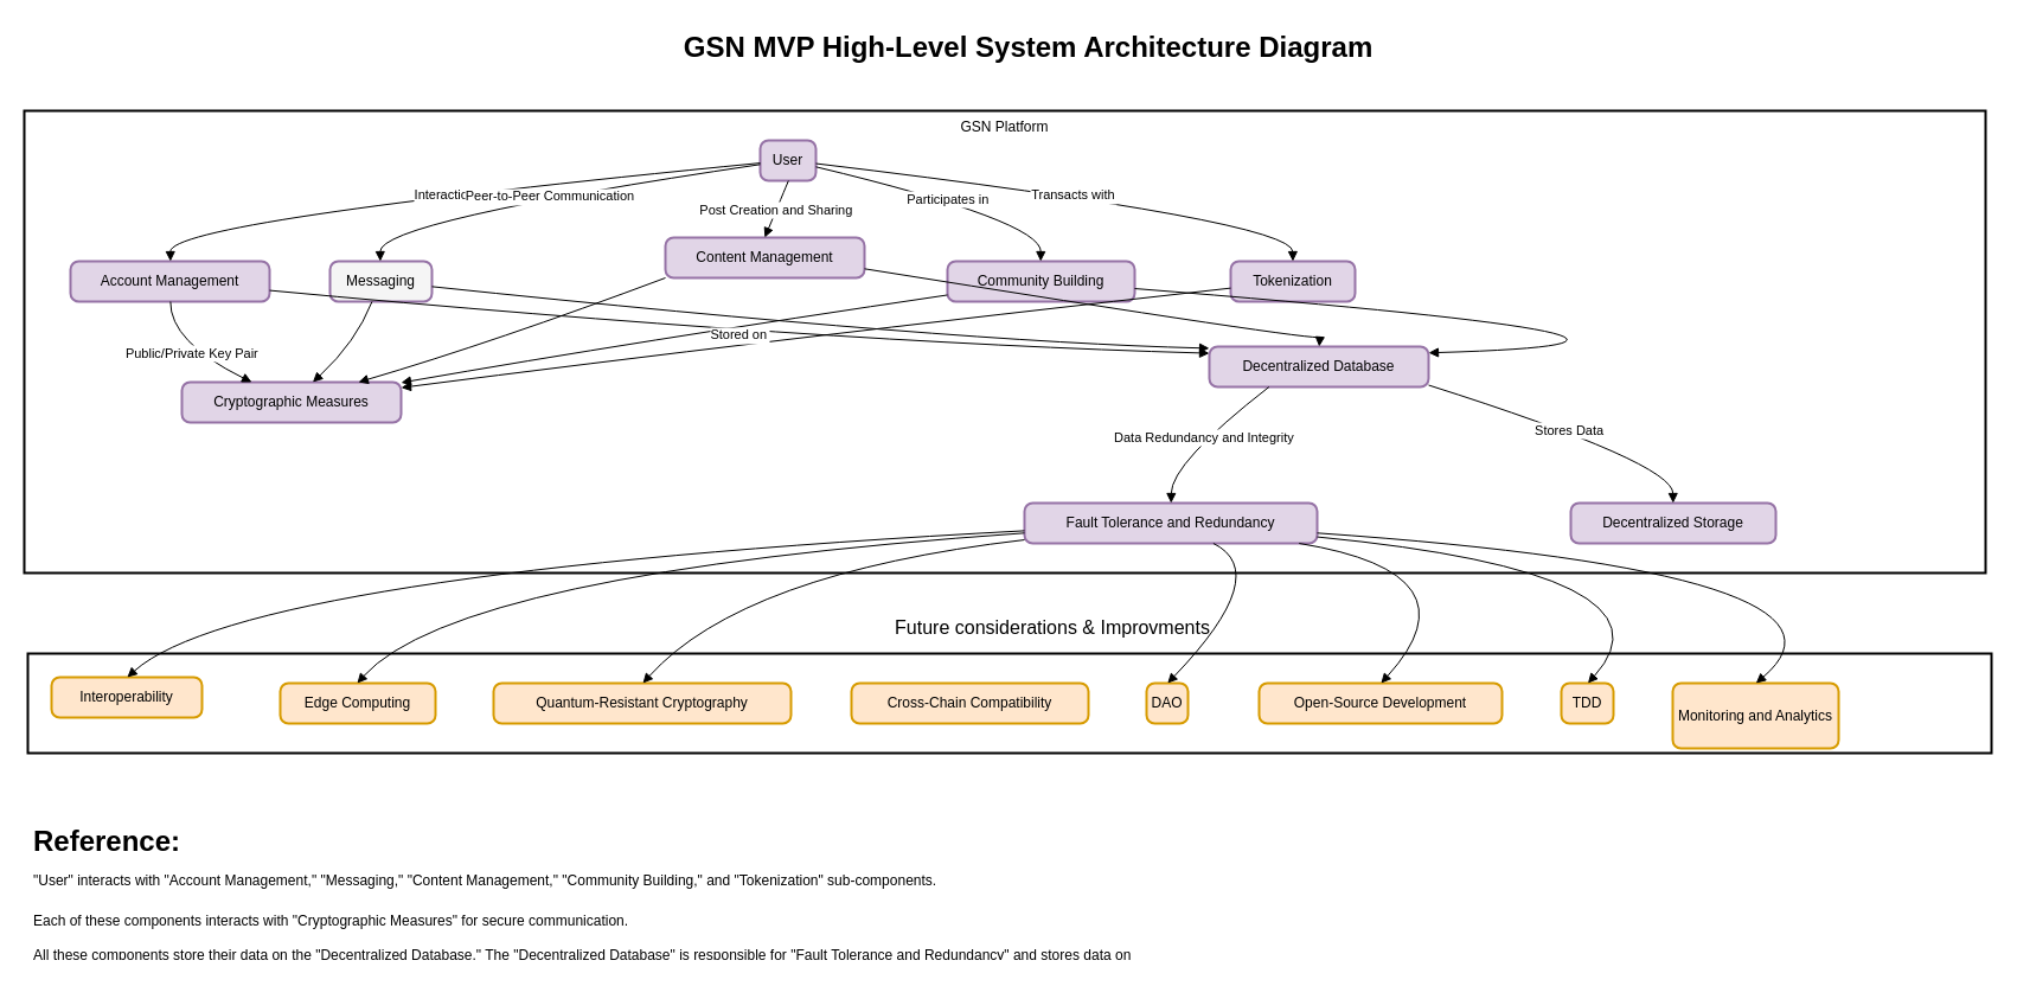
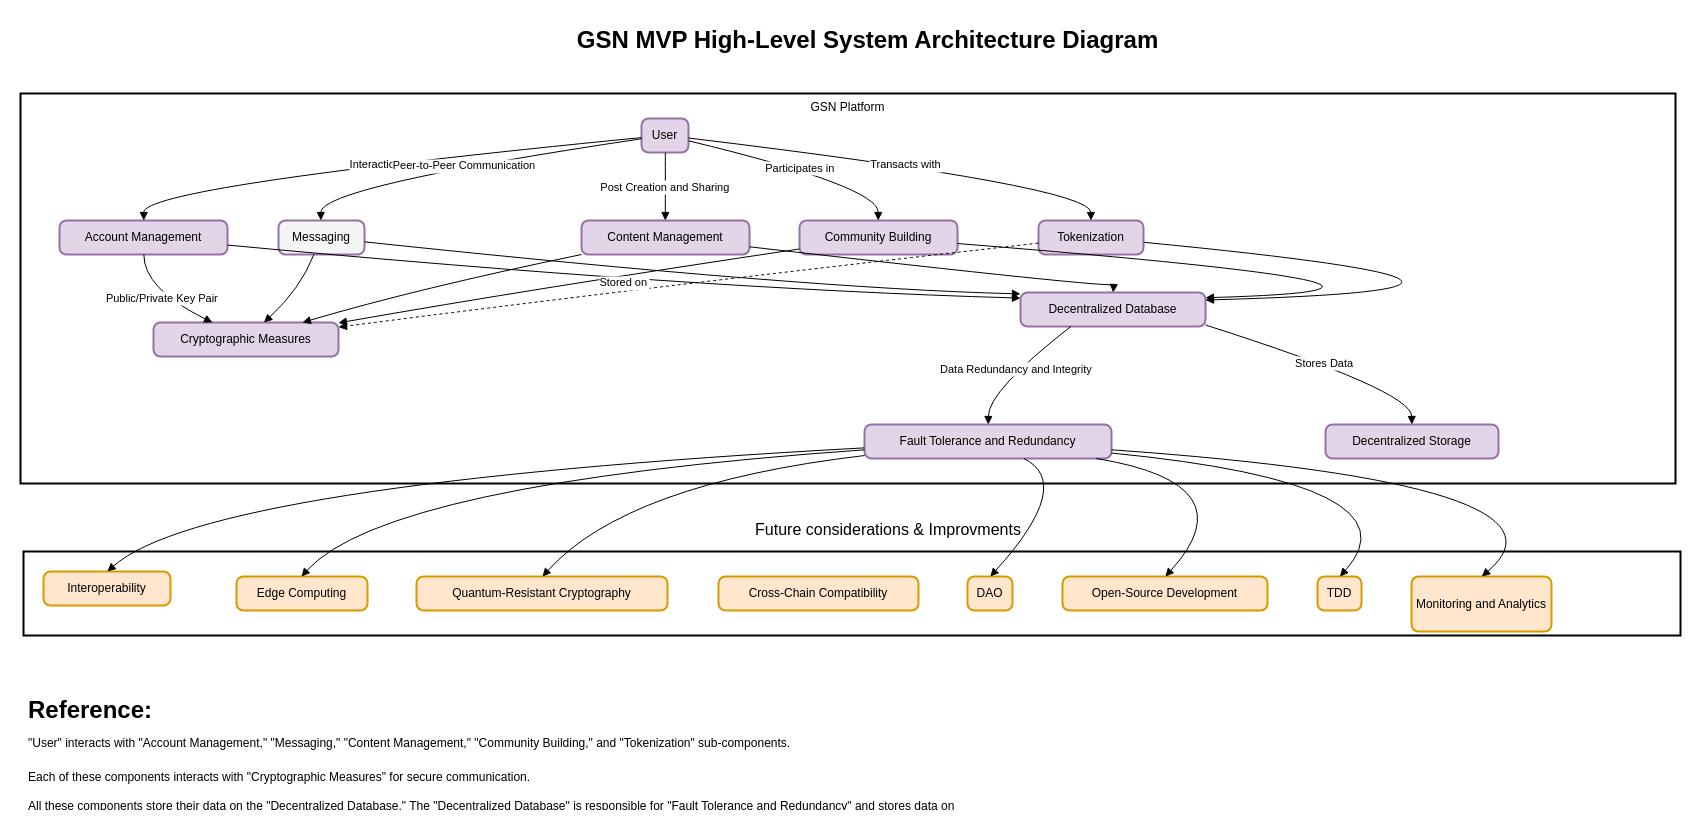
  <mxCell id="0" />
  <mxCell id="1" parent="0" />
  <mxCell id="2" value="" style="whiteSpace=wrap;strokeWidth=2;verticalAlign=top;shadow=0;" vertex="1" parent="1"><mxGeometry x="23" y="551" width="1657" height="84" as="geometry" /></mxCell>
  <mxCell id="3" value="Interoperability" style="rounded=1;absoluteArcSize=1;arcSize=14;whiteSpace=wrap;strokeWidth=2;shadow=0;fillColor=#ffe6cc;strokeColor=#d79b00;" vertex="1" parent="1"><mxGeometry x="43" y="571" width="127" height="34" as="geometry" /></mxCell>
  <mxCell id="4" value="Edge Computing" style="rounded=1;absoluteArcSize=1;arcSize=14;whiteSpace=wrap;strokeWidth=2;shadow=0;fillColor=#ffe6cc;strokeColor=#d79b00;" vertex="1" parent="1"><mxGeometry x="236" y="576" width="131" height="34" as="geometry" /></mxCell>
  <mxCell id="5" value="Quantum-Resistant Cryptography" style="rounded=1;absoluteArcSize=1;arcSize=14;whiteSpace=wrap;strokeWidth=2;shadow=0;fillColor=#ffe6cc;strokeColor=#d79b00;" vertex="1" parent="1"><mxGeometry x="416" y="576" width="251" height="34" as="geometry" /></mxCell>
  <mxCell id="6" value="Cross-Chain Compatibility" style="rounded=1;absoluteArcSize=1;arcSize=14;whiteSpace=wrap;strokeWidth=2;shadow=0;fillColor=#ffe6cc;strokeColor=#d79b00;" vertex="1" parent="1"><mxGeometry x="718" y="576" width="200" height="34" as="geometry" /></mxCell>
- <mxCell id="7" value="DAO" style="rounded=1;absoluteArcSize=1;arcSize=14;whiteSpace=wrap;strokeWidth=2;shadow=0;fillColor=#ffe6cc;strokeColor=#d79b00;" vertex="1" parent="1"><mxGeometry x="967" y="576" width="35" height="34" as="geometry" /></mxCell>
+ <mxCell id="7" value="DAO" style="rounded=1;absoluteArcSize=1;arcSize=14;whiteSpace=wrap;strokeWidth=2;shadow=0;fillColor=#ffe6cc;strokeColor=#d79b00;" vertex="1" parent="1"><mxGeometry x="967" y="576" width="45" height="34" as="geometry" /></mxCell>
  <mxCell id="8" value="Open-Source Development" style="rounded=1;absoluteArcSize=1;arcSize=14;whiteSpace=wrap;strokeWidth=2;shadow=0;fillColor=#ffe6cc;strokeColor=#d79b00;" vertex="1" parent="1"><mxGeometry x="1062" y="576" width="205" height="34" as="geometry" /></mxCell>
  <mxCell id="9" value="TDD" style="rounded=1;absoluteArcSize=1;arcSize=14;whiteSpace=wrap;strokeWidth=2;shadow=0;fillColor=#ffe6cc;strokeColor=#d79b00;" vertex="1" parent="1"><mxGeometry x="1317" y="576" width="44" height="34" as="geometry" /></mxCell>
  <mxCell id="10" value="Monitoring and Analytics" style="rounded=1;absoluteArcSize=1;arcSize=14;whiteSpace=wrap;strokeWidth=2;shadow=0;fillColor=#ffe6cc;strokeColor=#d79b00;" vertex="1" parent="1"><mxGeometry x="1411" y="576" width="140" height="55" as="geometry" /></mxCell>
  <mxCell id="11" value="GSN Platform" style="whiteSpace=wrap;strokeWidth=2;verticalAlign=top;shadow=0;" vertex="1" parent="1"><mxGeometry x="20" y="93" width="1655" height="390" as="geometry" /></mxCell>
  <mxCell id="12" value="Account Management" style="rounded=1;absoluteArcSize=1;arcSize=14;whiteSpace=wrap;strokeWidth=2;shadow=0;fillColor=#e1d5e7;strokeColor=#9673a6;" vertex="1" parent="1"><mxGeometry x="59" y="220" width="168" height="34" as="geometry" /></mxCell>
  <mxCell id="13" value="User" style="rounded=1;absoluteArcSize=1;arcSize=14;whiteSpace=wrap;strokeWidth=2;shadow=0;fillColor=#e1d5e7;strokeColor=#9673a6;" vertex="1" parent="1"><mxGeometry x="641" y="118" width="47" height="34" as="geometry" /></mxCell>
  <mxCell id="14" value="Cryptographic Measures" style="rounded=1;absoluteArcSize=1;arcSize=14;whiteSpace=wrap;strokeWidth=2;shadow=0;fillColor=#e1d5e7;strokeColor=#9673a6;" vertex="1" parent="1"><mxGeometry x="153" y="322" width="185" height="34" as="geometry" /></mxCell>
  <mxCell id="15" value="Messaging" style="rounded=1;absoluteArcSize=1;arcSize=14;whiteSpace=wrap;strokeWidth=2;shadow=0;fillColor=#f5f5f5;strokeColor=#9673a6;" vertex="1" parent="1"><mxGeometry x="278" y="220" width="86" height="34" as="geometry" /></mxCell>
- <mxCell id="16" value="Content Management" style="rounded=1;absoluteArcSize=1;arcSize=14;whiteSpace=wrap;strokeWidth=2;shadow=0;fillColor=#e1d5e7;strokeColor=#9673a6;" vertex="1" parent="1"><mxGeometry x="561" y="200" width="168" height="34" as="geometry" /></mxCell>
+ <mxCell id="16" value="Content Management" style="rounded=1;absoluteArcSize=1;arcSize=14;whiteSpace=wrap;strokeWidth=2;shadow=0;fillColor=#e1d5e7;strokeColor=#9673a6;" vertex="1" parent="1"><mxGeometry x="581" y="220" width="168" height="34" as="geometry" /></mxCell>
  <mxCell id="17" value="Community Building" style="rounded=1;absoluteArcSize=1;arcSize=14;whiteSpace=wrap;strokeWidth=2;shadow=0;fillColor=#e1d5e7;strokeColor=#9673a6;" vertex="1" parent="1"><mxGeometry x="799" y="220" width="158" height="34" as="geometry" /></mxCell>
  <mxCell id="18" value="Tokenization" style="rounded=1;absoluteArcSize=1;arcSize=14;whiteSpace=wrap;strokeWidth=2;shadow=0;fillColor=#e1d5e7;strokeColor=#9673a6;" vertex="1" parent="1"><mxGeometry x="1038" y="220" width="105" height="34" as="geometry" /></mxCell>
  <mxCell id="19" value="Decentralized Database" style="rounded=1;absoluteArcSize=1;arcSize=14;whiteSpace=wrap;strokeWidth=2;shadow=0;fillColor=#e1d5e7;strokeColor=#9673a6;" vertex="1" parent="1"><mxGeometry x="1020" y="292" width="185" height="34" as="geometry" /></mxCell>
  <mxCell id="20" value="Fault Tolerance and Redundancy" style="rounded=1;absoluteArcSize=1;arcSize=14;whiteSpace=wrap;strokeWidth=2;shadow=0;fillColor=#e1d5e7;strokeColor=#9673a6;" vertex="1" parent="1"><mxGeometry x="864" y="424" width="247" height="34" as="geometry" /></mxCell>
  <mxCell id="21" value="Decentralized Storage" style="rounded=1;absoluteArcSize=1;arcSize=14;whiteSpace=wrap;strokeWidth=2;shadow=0;fillColor=#e1d5e7;strokeColor=#9673a6;" vertex="1" parent="1"><mxGeometry x="1325" y="424" width="173" height="34" as="geometry" /></mxCell>
  <mxCell id="22" value="Interaction" style="curved=1;startArrow=none;endArrow=block;exitX=0.009;exitY=0.56;entryX=0.502;entryY=0;rounded=0;shadow=0;" edge="1" parent="1" source="13" target="12"><mxGeometry x="0.001" relative="1" as="geometry"><Array as="points"><mxPoint x="143" y="186" /></Array><mxPoint as="offset" /></mxGeometry></mxCell>
  <mxCell id="23" value="Public/Private Key Pair" style="curved=1;startArrow=none;endArrow=block;exitX=0.502;exitY=0.985;entryX=0.319;entryY=0;rounded=0;shadow=0;" edge="1" parent="1" source="12" target="14"><mxGeometry relative="1" as="geometry"><Array as="points"><mxPoint x="143" y="288" /></Array></mxGeometry></mxCell>
  <mxCell id="24" value="Peer-to-Peer Communication" style="curved=1;startArrow=none;endArrow=block;exitX=0.009;exitY=0.595;entryX=0.493;entryY=0;rounded=0;shadow=0;" edge="1" parent="1" source="13" target="15"><mxGeometry x="-0.002" relative="1" as="geometry"><Array as="points"><mxPoint x="320" y="186" /></Array><mxPoint as="offset" /></mxGeometry></mxCell>
  <mxCell id="25" value="" style="curved=1;startArrow=none;endArrow=block;exitX=0.415;exitY=0.985;entryX=0.597;entryY=0;rounded=0;shadow=0;" edge="1" parent="1" source="15" target="14"><mxGeometry relative="1" as="geometry"><Array as="points"><mxPoint x="300" y="288" /></Array></mxGeometry></mxCell>
  <mxCell id="26" value="Post Creation and Sharing" style="curved=1;startArrow=none;endArrow=block;exitX=0.507;exitY=0.985;entryX=0.499;entryY=0;rounded=0;shadow=0;" edge="1" parent="1" source="13" target="16"><mxGeometry relative="1" as="geometry"><Array as="points" /></mxGeometry></mxCell>
  <mxCell id="27" value="" style="curved=1;startArrow=none;endArrow=block;exitX=0.015;exitY=0.985;entryX=0.805;entryY=0;rounded=0;shadow=0;" edge="1" parent="1" source="16" target="14"><mxGeometry relative="1" as="geometry"><Array as="points"><mxPoint x="417" y="288" /></Array></mxGeometry></mxCell>
  <mxCell id="28" value="Participates in" style="curved=1;startArrow=none;endArrow=block;exitX=1.005;exitY=0.658;entryX=0.498;entryY=0;rounded=0;shadow=0;" edge="1" parent="1" source="13" target="17"><mxGeometry relative="1" as="geometry"><Array as="points"><mxPoint x="878" y="186" /></Array></mxGeometry></mxCell>
  <mxCell id="29" value="" style="curved=1;startArrow=none;endArrow=block;exitX=-0.002;exitY=0.838;entryX=1.001;entryY=0.011;rounded=0;shadow=0;" edge="1" parent="1" source="17" target="14"><mxGeometry relative="1" as="geometry"><Array as="points"><mxPoint x="534" y="288" /></Array></mxGeometry></mxCell>
  <mxCell id="30" value="Transacts with" style="curved=1;startArrow=none;endArrow=block;exitX=1.005;exitY=0.575;entryX=0.5;entryY=0;rounded=0;shadow=0;" edge="1" parent="1" source="13" target="18"><mxGeometry relative="1" as="geometry"><Array as="points"><mxPoint x="1090" y="186" /></Array></mxGeometry></mxCell>
- <mxCell id="31" value="" style="curved=1;startArrow=none;endArrow=block;exitX=-0.001;exitY=0.666;entryX=1.001;entryY=0.136;rounded=0;shadow=0;" edge="1" parent="1" source="18" target="14"><mxGeometry relative="1" as="geometry"><Array as="points"><mxPoint x="635" y="288" /></Array></mxGeometry></mxCell>
+ <mxCell id="31" value="" style="curved=1;startArrow=none;endArrow=block;exitX=-0.001;exitY=0.666;entryX=1.001;entryY=0.136;rounded=0;shadow=0;dashed=1;" edge="1" parent="1" source="18" target="14"><mxGeometry relative="1" as="geometry"><Array as="points"><mxPoint x="635" y="288" /></Array></mxGeometry></mxCell>
  <mxCell id="32" value="Stored on" style="curved=1;startArrow=none;endArrow=block;exitX=1.003;exitY=0.724;entryX=0.002;entryY=0.166;rounded=0;shadow=0;" edge="1" parent="1" source="12" target="19"><mxGeometry relative="1" as="geometry"><Array as="points"><mxPoint x="689" y="288" /></Array></mxGeometry></mxCell>
  <mxCell id="33" value="" style="curved=1;startArrow=none;endArrow=block;exitX=0.992;exitY=0.626;entryX=0.002;entryY=0.043;rounded=0;shadow=0;" edge="1" parent="1" source="15" target="19"><mxGeometry relative="1" as="geometry"><Array as="points"><mxPoint x="805" y="288" /></Array></mxGeometry></mxCell>
  <mxCell id="34" value="" style="curved=1;startArrow=none;endArrow=block;exitX=0.998;exitY=0.773;entryX=0.501;entryY=0;rounded=0;shadow=0;" edge="1" parent="1" source="16" target="19"><mxGeometry relative="1" as="geometry"><Array as="points"><mxPoint x="1113" y="288" /></Array></mxGeometry></mxCell>
  <mxCell id="35" value="" style="curved=1;startArrow=none;endArrow=block;exitX=0.999;exitY=0.677;entryX=1.001;entryY=0.153;rounded=0;shadow=0;" edge="1" parent="1" source="17" target="19"><mxGeometry relative="1" as="geometry"><Array as="points"><mxPoint x="1521" y="288" /></Array></mxGeometry></mxCell>
+ <mxCell id="36" value="" style="curved=1;startArrow=none;endArrow=block;exitX=1.001;exitY=0.641;entryX=1.001;entryY=0.22;rounded=0;shadow=0;" edge="1" parent="1" source="18" target="19"><mxGeometry relative="1" as="geometry"><Array as="points"><mxPoint x="1622" y="288" /></Array></mxGeometry></mxCell>
  <mxCell id="37" value="Data Redundancy and Integrity" style="curved=1;startArrow=none;endArrow=block;exitX=0.279;exitY=0.985;entryX=0.501;entryY=0;rounded=0;shadow=0;" edge="1" parent="1" source="19" target="20"><mxGeometry relative="1" as="geometry"><Array as="points"><mxPoint x="988" y="390" /></Array></mxGeometry></mxCell>
  <mxCell id="38" value="Stores Data" style="curved=1;startArrow=none;endArrow=block;exitX=1.001;exitY=0.957;entryX=0.499;entryY=0;rounded=0;shadow=0;" edge="1" parent="1" source="19" target="21"><mxGeometry relative="1" as="geometry"><Array as="points"><mxPoint x="1411" y="390" /></Array></mxGeometry></mxCell>
  <mxCell id="39" value="" style="curved=1;startArrow=none;endArrow=block;exitX=0.001;exitY=0.687;entryX=0.503;entryY=0;rounded=0;shadow=0;" edge="1" parent="1" source="20" target="3"><mxGeometry relative="1" as="geometry"><Array as="points"><mxPoint x="206" y="483" /></Array></mxGeometry></mxCell>
  <mxCell id="40" value="" style="curved=1;startArrow=none;endArrow=block;exitX=0.001;exitY=0.744;entryX=0.496;entryY=0;rounded=0;shadow=0;" edge="1" parent="1" source="20" target="4"><mxGeometry relative="1" as="geometry"><Array as="points"><mxPoint x="385" y="483" /></Array></mxGeometry></mxCell>
  <mxCell id="41" value="" style="curved=1;startArrow=none;endArrow=block;exitX=0.001;exitY=0.912;entryX=0.502;entryY=0;rounded=0;shadow=0;" edge="1" parent="1" source="20" target="5"><mxGeometry relative="1" as="geometry"><Array as="points"><mxPoint x="626" y="483" /></Array></mxGeometry></mxCell>
  <mxCell id="42" value="" style="curved=1;startArrow=none;endArrow=block;exitX=0.641;exitY=0.985;entryX=0.507;entryY=0;rounded=0;shadow=0;" edge="1" parent="1" source="20" target="7"><mxGeometry relative="1" as="geometry"><Array as="points"><mxPoint x="1074" y="483" /></Array></mxGeometry></mxCell>
  <mxCell id="43" value="" style="curved=1;startArrow=none;endArrow=block;exitX=0.925;exitY=0.985;entryX=0.502;entryY=0;rounded=0;shadow=0;" edge="1" parent="1" source="20" target="8"><mxGeometry relative="1" as="geometry"><Array as="points"><mxPoint x="1249" y="483" /></Array></mxGeometry></mxCell>
  <mxCell id="44" value="" style="curved=1;startArrow=none;endArrow=block;exitX=1.0;exitY=0.84;entryX=0.51;entryY=0;rounded=0;shadow=0;" edge="1" parent="1" source="20" target="9"><mxGeometry relative="1" as="geometry"><Array as="points"><mxPoint x="1423" y="483" /></Array></mxGeometry></mxCell>
  <mxCell id="45" value="" style="curved=1;startArrow=none;endArrow=block;exitX=1.0;exitY=0.744;entryX=0.502;entryY=0;rounded=0;shadow=0;" edge="1" parent="1" source="20" target="10"><mxGeometry relative="1" as="geometry"><Array as="points"><mxPoint x="1590" y="483" /></Array></mxGeometry></mxCell>
  <mxCell id="46" value="GSN MVP High-Level System Architecture Diagram" style="text;strokeColor=none;fillColor=none;html=1;fontSize=24;fontStyle=1;verticalAlign=middle;align=center;" vertex="1" parent="1"><mxGeometry x="817" y="20" width="100" height="40" as="geometry" /></mxCell>
  <mxCell id="47" value="&lt;h1&gt;&lt;span style=&quot;background-color: initial;&quot;&gt;Reference:&lt;br&gt;&lt;/span&gt;&lt;span style=&quot;background-color: initial; font-size: 12px; font-weight: normal;&quot;&gt;&quot;User&quot; interacts with &quot;Account Management,&quot; &quot;Messaging,&quot; &quot;Content Management,&quot; &quot;Community Building,&quot; and &quot;Tokenization&quot; sub-components.&lt;/span&gt;&lt;br&gt;&lt;/h1&gt;&lt;p&gt;Each of these components interacts with &quot;Cryptographic Measures&quot; for secure communication. &lt;br&gt;&lt;br&gt;All these components store their data on the &quot;Decentralized Database.&quot; The &quot;Decentralized Database&quot; is responsible for &quot;Fault Tolerance and Redundancy&quot; and stores data on &quot;Decentralized Storage.&quot; &quot;Fault Tolerance and Redundancy&quot; ties into the &quot;Future Considerations&quot; - &quot;Interoperability,&quot; &quot;Edge Computing,&quot; &quot;Quantum-Resistant Cryptography,&quot; &quot;Cross-Chain Compatibility,&quot; &quot;DAO,&quot; &quot;Open-Source Development,&quot; &quot;TDD,&quot; and &quot;Monitoring and Analytics.&quot; components.&lt;/p&gt;" style="text;html=1;strokeColor=none;fillColor=none;spacing=5;spacingTop=-20;whiteSpace=wrap;overflow=hidden;rounded=0;" vertex="1" parent="1"><mxGeometry x="23" y="690" width="951" height="120" as="geometry" /></mxCell>
  <mxCell id="48" value="Future considerations &amp;amp; Improvments" style="text;html=1;strokeColor=none;fillColor=none;align=center;verticalAlign=middle;whiteSpace=wrap;rounded=0;fontSize=16;" vertex="1" parent="1"><mxGeometry x="738" y="514" width="300" height="30" as="geometry" /></mxCell>
